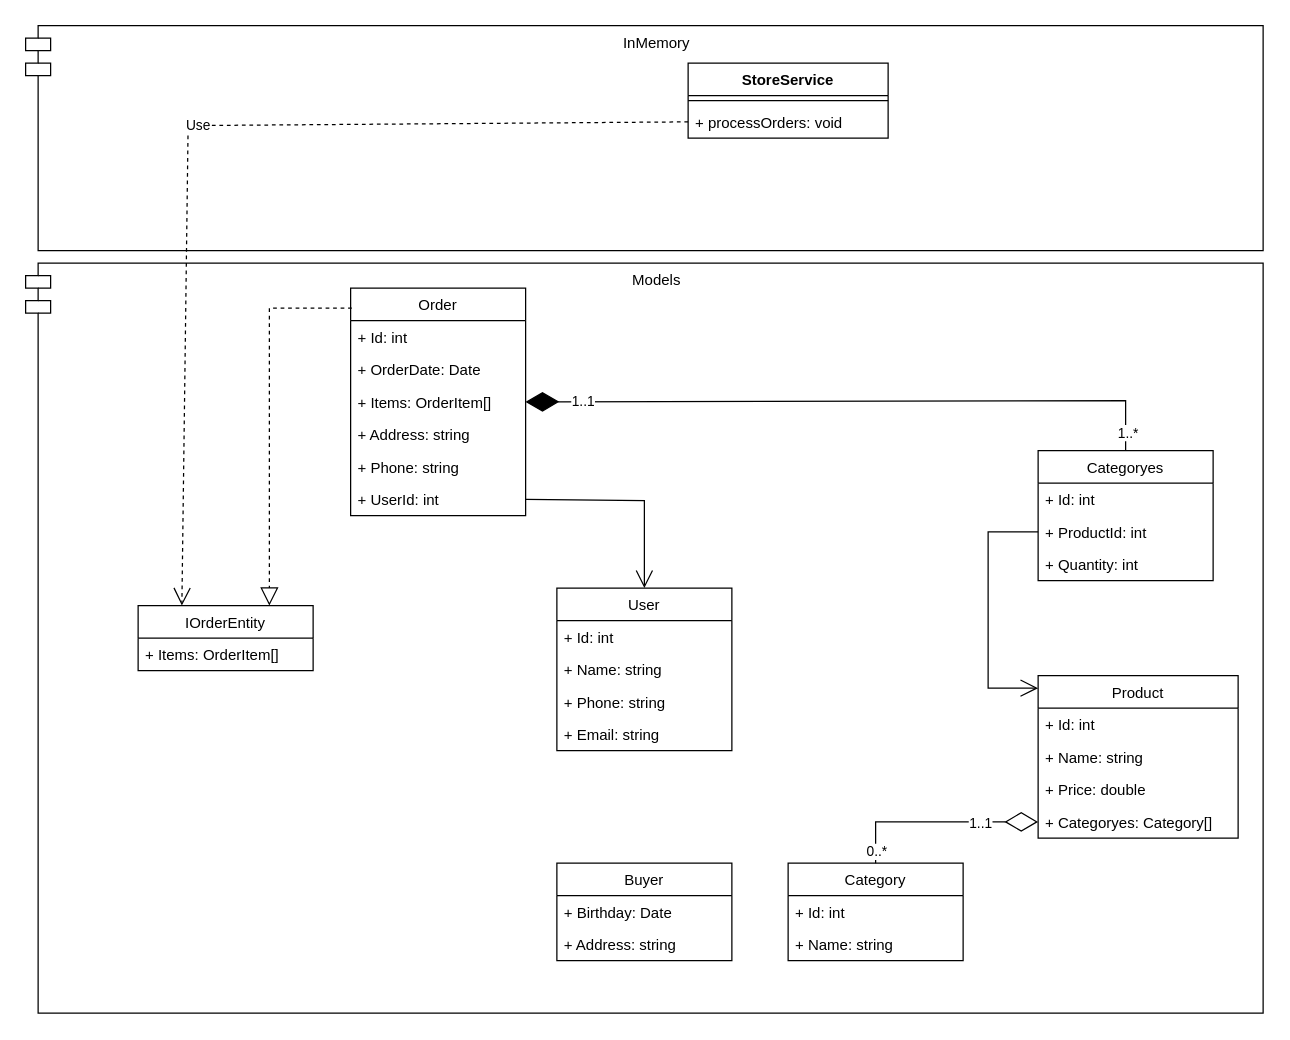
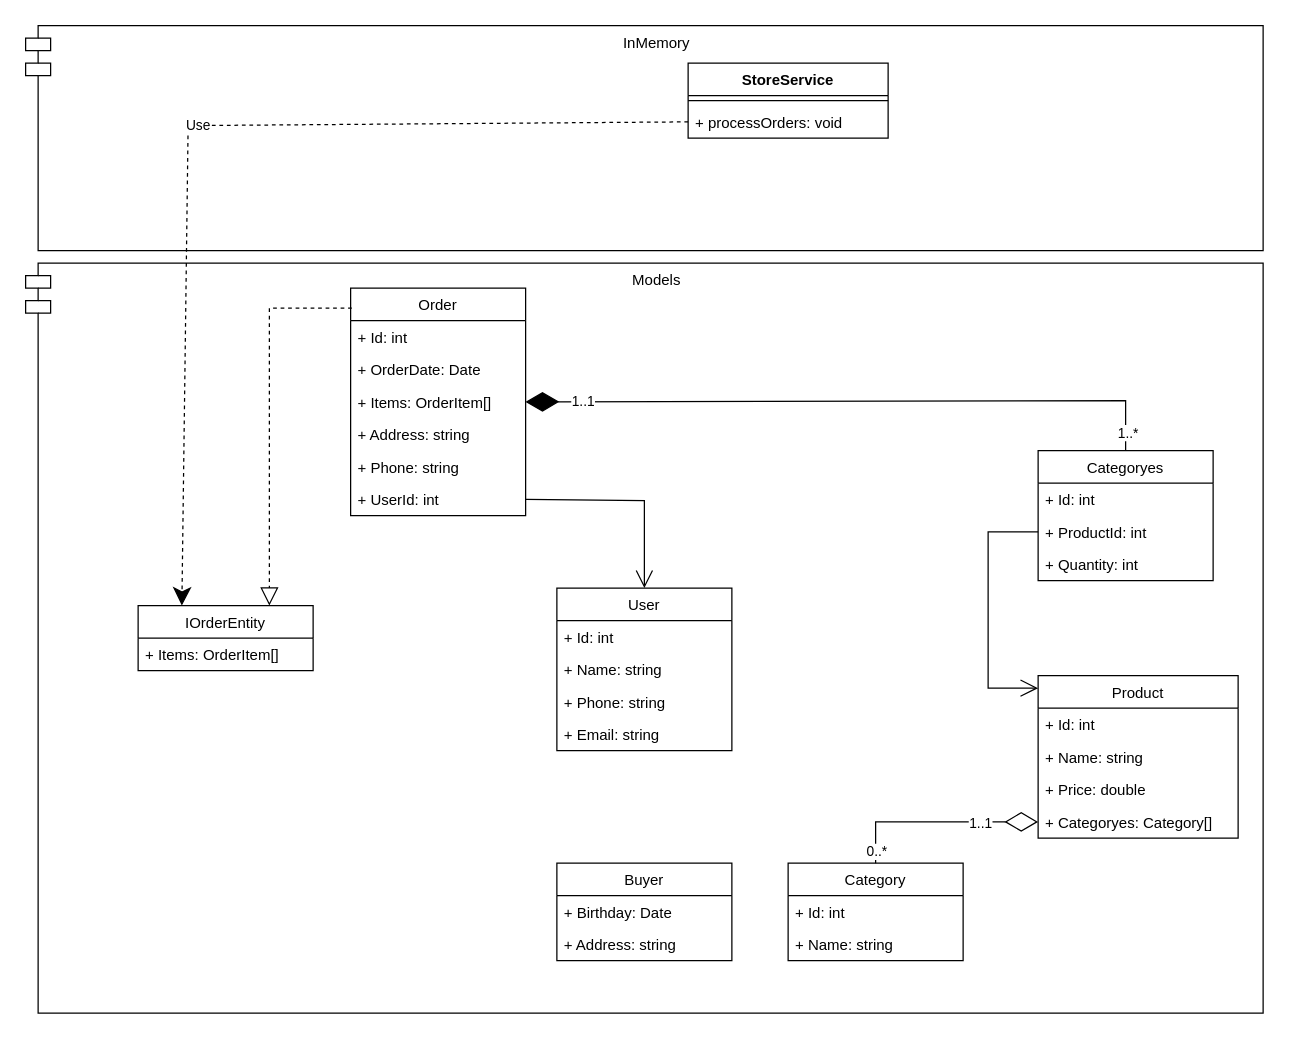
  <mxCell id="0" />
  <mxCell id="1" parent="0" />
  <mxCell id="2" value="Models" style="shape=module;align=left;spacingLeft=20;align=center;verticalAlign=top;" vertex="1" parent="1"><mxGeometry x="20" y="210" width="990" height="600" as="geometry" /></mxCell>
  <mxCell id="3" value="InMemory" style="shape=module;align=left;spacingLeft=20;align=center;verticalAlign=top;" vertex="1" parent="1"><mxGeometry x="20" y="20" width="990" height="180" as="geometry" /></mxCell>
  <mxCell id="4" value="Product" style="swimlane;fontStyle=0;childLayout=stackLayout;horizontal=1;startSize=26;fillColor=none;horizontalStack=0;resizeParent=1;resizeParentMax=0;resizeLast=0;collapsible=1;marginBottom=0;" vertex="1" parent="1"><mxGeometry x="830" y="540" width="160" height="130" as="geometry" /></mxCell>
  <mxCell id="5" value="+ Id: int" style="text;strokeColor=none;fillColor=none;align=left;verticalAlign=top;spacingLeft=4;spacingRight=4;overflow=hidden;rotatable=0;points=[[0,0.5],[1,0.5]];portConstraint=eastwest;" vertex="1" parent="4"><mxGeometry y="26" width="160" height="26" as="geometry" /></mxCell>
  <mxCell id="6" value="+ Name: string" style="text;strokeColor=none;fillColor=none;align=left;verticalAlign=top;spacingLeft=4;spacingRight=4;overflow=hidden;rotatable=0;points=[[0,0.5],[1,0.5]];portConstraint=eastwest;" vertex="1" parent="4"><mxGeometry y="52" width="160" height="26" as="geometry" /></mxCell>
  <mxCell id="7" value="+ Price: double" style="text;strokeColor=none;fillColor=none;align=left;verticalAlign=top;spacingLeft=4;spacingRight=4;overflow=hidden;rotatable=0;points=[[0,0.5],[1,0.5]];portConstraint=eastwest;" vertex="1" parent="4"><mxGeometry y="78" width="160" height="26" as="geometry" /></mxCell>
  <mxCell id="8" value="+ Categoryes: Category[]" style="text;strokeColor=none;fillColor=none;align=left;verticalAlign=top;spacingLeft=4;spacingRight=4;overflow=hidden;rotatable=0;points=[[0,0.5],[1,0.5]];portConstraint=eastwest;" vertex="1" parent="4"><mxGeometry y="104" width="160" height="26" as="geometry" /></mxCell>
  <mxCell id="9" value="Category" style="swimlane;fontStyle=0;childLayout=stackLayout;horizontal=1;startSize=26;fillColor=none;horizontalStack=0;resizeParent=1;resizeParentMax=0;resizeLast=0;collapsible=1;marginBottom=0;" vertex="1" parent="1"><mxGeometry x="630" y="690" width="140" height="78" as="geometry" /></mxCell>
  <mxCell id="10" value="+ Id: int" style="text;strokeColor=none;fillColor=none;align=left;verticalAlign=top;spacingLeft=4;spacingRight=4;overflow=hidden;rotatable=0;points=[[0,0.5],[1,0.5]];portConstraint=eastwest;" vertex="1" parent="9"><mxGeometry y="26" width="140" height="26" as="geometry" /></mxCell>
  <mxCell id="11" value="+ Name: string" style="text;strokeColor=none;fillColor=none;align=left;verticalAlign=top;spacingLeft=4;spacingRight=4;overflow=hidden;rotatable=0;points=[[0,0.5],[1,0.5]];portConstraint=eastwest;" vertex="1" parent="9"><mxGeometry y="52" width="140" height="26" as="geometry" /></mxCell>
  <mxCell id="12" value="User" style="swimlane;fontStyle=0;childLayout=stackLayout;horizontal=1;startSize=26;fillColor=none;horizontalStack=0;resizeParent=1;resizeParentMax=0;resizeLast=0;collapsible=1;marginBottom=0;" vertex="1" parent="1"><mxGeometry x="445" y="470" width="140" height="130" as="geometry" /></mxCell>
  <mxCell id="13" value="+ Id: int" style="text;strokeColor=none;fillColor=none;align=left;verticalAlign=top;spacingLeft=4;spacingRight=4;overflow=hidden;rotatable=0;points=[[0,0.5],[1,0.5]];portConstraint=eastwest;" vertex="1" parent="12"><mxGeometry y="26" width="140" height="26" as="geometry" /></mxCell>
  <mxCell id="14" value="+ Name: string" style="text;strokeColor=none;fillColor=none;align=left;verticalAlign=top;spacingLeft=4;spacingRight=4;overflow=hidden;rotatable=0;points=[[0,0.5],[1,0.5]];portConstraint=eastwest;" vertex="1" parent="12"><mxGeometry y="52" width="140" height="26" as="geometry" /></mxCell>
  <mxCell id="15" value="+ Phone: string" style="text;strokeColor=none;fillColor=none;align=left;verticalAlign=top;spacingLeft=4;spacingRight=4;overflow=hidden;rotatable=0;points=[[0,0.5],[1,0.5]];portConstraint=eastwest;" vertex="1" parent="12"><mxGeometry y="78" width="140" height="26" as="geometry" /></mxCell>
  <mxCell id="16" value="+ Email: string" style="text;strokeColor=none;fillColor=none;align=left;verticalAlign=top;spacingLeft=4;spacingRight=4;overflow=hidden;rotatable=0;points=[[0,0.5],[1,0.5]];portConstraint=eastwest;" vertex="1" parent="12"><mxGeometry y="104" width="140" height="26" as="geometry" /></mxCell>
  <mxCell id="17" value="Buyer" style="swimlane;fontStyle=0;childLayout=stackLayout;horizontal=1;startSize=26;fillColor=none;horizontalStack=0;resizeParent=1;resizeParentMax=0;resizeLast=0;collapsible=1;marginBottom=0;" vertex="1" parent="1"><mxGeometry x="445" y="690" width="140" height="78" as="geometry" /></mxCell>
  <mxCell id="18" value="+ Birthday: Date" style="text;strokeColor=none;fillColor=none;align=left;verticalAlign=top;spacingLeft=4;spacingRight=4;overflow=hidden;rotatable=0;points=[[0,0.5],[1,0.5]];portConstraint=eastwest;" vertex="1" parent="17"><mxGeometry y="26" width="140" height="26" as="geometry" /></mxCell>
  <mxCell id="19" value="+ Address: string" style="text;strokeColor=none;fillColor=none;align=left;verticalAlign=top;spacingLeft=4;spacingRight=4;overflow=hidden;rotatable=0;points=[[0,0.5],[1,0.5]];portConstraint=eastwest;" vertex="1" parent="17"><mxGeometry y="52" width="140" height="26" as="geometry" /></mxCell>
  <mxCell id="20" value="Categoryes" style="swimlane;fontStyle=0;childLayout=stackLayout;horizontal=1;startSize=26;fillColor=none;horizontalStack=0;resizeParent=1;resizeParentMax=0;resizeLast=0;collapsible=1;marginBottom=0;" vertex="1" parent="1"><mxGeometry x="830" y="360" width="140" height="104" as="geometry" /></mxCell>
  <mxCell id="21" value="+ Id: int" style="text;strokeColor=none;fillColor=none;align=left;verticalAlign=top;spacingLeft=4;spacingRight=4;overflow=hidden;rotatable=0;points=[[0,0.5],[1,0.5]];portConstraint=eastwest;" vertex="1" parent="20"><mxGeometry y="26" width="140" height="26" as="geometry" /></mxCell>
  <mxCell id="22" value="+ ProductId: int" style="text;strokeColor=none;fillColor=none;align=left;verticalAlign=top;spacingLeft=4;spacingRight=4;overflow=hidden;rotatable=0;points=[[0,0.5],[1,0.5]];portConstraint=eastwest;" vertex="1" parent="20"><mxGeometry y="52" width="140" height="26" as="geometry" /></mxCell>
  <mxCell id="23" value="+ Quantity: int" style="text;strokeColor=none;fillColor=none;align=left;verticalAlign=top;spacingLeft=4;spacingRight=4;overflow=hidden;rotatable=0;points=[[0,0.5],[1,0.5]];portConstraint=eastwest;" vertex="1" parent="20"><mxGeometry y="78" width="140" height="26" as="geometry" /></mxCell>
  <mxCell id="24" value="" style="endArrow=open;endFill=1;endSize=12;html=1;rounded=0;exitX=0;exitY=0.5;exitDx=0;exitDy=0;" edge="1" parent="1" source="22"><mxGeometry width="160" relative="1" as="geometry"><mxPoint x="660" y="480" as="sourcePoint" /><mxPoint x="830" y="550" as="targetPoint" /><Array as="points"><mxPoint x="790" y="425" /><mxPoint x="790" y="550" /></Array></mxGeometry></mxCell>
  <mxCell id="25" value="" style="endArrow=diamondThin;endFill=0;endSize=24;html=1;rounded=0;entryX=0;entryY=0.5;entryDx=0;entryDy=0;exitX=0.5;exitY=0;exitDx=0;exitDy=0;" edge="1" parent="1" source="9" target="8"><mxGeometry width="160" relative="1" as="geometry"><mxPoint x="630" y="650" as="sourcePoint" /><mxPoint x="790" y="650" as="targetPoint" /><Array as="points"><mxPoint x="700" y="657" /></Array></mxGeometry></mxCell>
  <mxCell id="26" value="1..1" style="edgeLabel;html=1;align=center;verticalAlign=middle;resizable=0;points=[];" vertex="1" connectable="0" parent="25"><mxGeometry x="0.423" relative="1" as="geometry"><mxPoint as="offset" /></mxGeometry></mxCell>
  <mxCell id="27" value="0..*" style="edgeLabel;html=1;align=center;verticalAlign=middle;resizable=0;points=[];" vertex="1" connectable="0" parent="25"><mxGeometry x="-0.883" relative="1" as="geometry"><mxPoint as="offset" /></mxGeometry></mxCell>
  <mxCell id="28" value="Order" style="swimlane;fontStyle=0;childLayout=stackLayout;horizontal=1;startSize=26;fillColor=none;horizontalStack=0;resizeParent=1;resizeParentMax=0;resizeLast=0;collapsible=1;marginBottom=0;" vertex="1" parent="1"><mxGeometry x="280" y="230" width="140" height="182" as="geometry" /></mxCell>
  <mxCell id="29" value="+ Id: int" style="text;strokeColor=none;fillColor=none;align=left;verticalAlign=top;spacingLeft=4;spacingRight=4;overflow=hidden;rotatable=0;points=[[0,0.5],[1,0.5]];portConstraint=eastwest;" vertex="1" parent="28"><mxGeometry y="26" width="140" height="26" as="geometry" /></mxCell>
  <mxCell id="30" value="+ OrderDate: Date" style="text;strokeColor=none;fillColor=none;align=left;verticalAlign=top;spacingLeft=4;spacingRight=4;overflow=hidden;rotatable=0;points=[[0,0.5],[1,0.5]];portConstraint=eastwest;" vertex="1" parent="28"><mxGeometry y="52" width="140" height="26" as="geometry" /></mxCell>
  <mxCell id="31" value="+ Items: OrderItem[]" style="text;strokeColor=none;fillColor=none;align=left;verticalAlign=top;spacingLeft=4;spacingRight=4;overflow=hidden;rotatable=0;points=[[0,0.5],[1,0.5]];portConstraint=eastwest;" vertex="1" parent="28"><mxGeometry y="78" width="140" height="26" as="geometry" /></mxCell>
  <mxCell id="32" value="+ Address: string" style="text;strokeColor=none;fillColor=none;align=left;verticalAlign=top;spacingLeft=4;spacingRight=4;overflow=hidden;rotatable=0;points=[[0,0.5],[1,0.5]];portConstraint=eastwest;" vertex="1" parent="28"><mxGeometry y="104" width="140" height="26" as="geometry" /></mxCell>
  <mxCell id="33" value="+ Phone: string" style="text;strokeColor=none;fillColor=none;align=left;verticalAlign=top;spacingLeft=4;spacingRight=4;overflow=hidden;rotatable=0;points=[[0,0.5],[1,0.5]];portConstraint=eastwest;" vertex="1" parent="28"><mxGeometry y="130" width="140" height="26" as="geometry" /></mxCell>
  <mxCell id="34" value="+ UserId: int" style="text;strokeColor=none;fillColor=none;align=left;verticalAlign=top;spacingLeft=4;spacingRight=4;overflow=hidden;rotatable=0;points=[[0,0.5],[1,0.5]];portConstraint=eastwest;" vertex="1" parent="28"><mxGeometry y="156" width="140" height="26" as="geometry" /></mxCell>
  <mxCell id="35" value="" style="endArrow=open;endFill=1;endSize=12;html=1;rounded=0;exitX=1;exitY=0.5;exitDx=0;exitDy=0;entryX=0.5;entryY=0;entryDx=0;entryDy=0;" edge="1" parent="1" source="34" target="12"><mxGeometry width="160" relative="1" as="geometry"><mxPoint x="490" y="410" as="sourcePoint" /><mxPoint x="650" y="410" as="targetPoint" /><Array as="points"><mxPoint x="515" y="400" /></Array></mxGeometry></mxCell>
  <mxCell id="36" value="" style="endArrow=diamondThin;endFill=1;endSize=24;html=1;rounded=0;entryX=1;entryY=0.5;entryDx=0;entryDy=0;exitX=0.5;exitY=0;exitDx=0;exitDy=0;" edge="1" parent="1" source="20" target="31"><mxGeometry width="160" relative="1" as="geometry"><mxPoint x="750" y="280" as="sourcePoint" /><mxPoint x="910" y="280" as="targetPoint" /><Array as="points"><mxPoint x="900" y="320" /></Array></mxGeometry></mxCell>
  <mxCell id="37" value="1..1" style="edgeLabel;html=1;align=center;verticalAlign=middle;resizable=0;points=[];" vertex="1" connectable="0" parent="36"><mxGeometry x="0.828" relative="1" as="geometry"><mxPoint as="offset" /></mxGeometry></mxCell>
  <mxCell id="38" value="1..*" style="edgeLabel;html=1;align=center;verticalAlign=middle;resizable=0;points=[];" vertex="1" connectable="0" parent="36"><mxGeometry x="-0.942" y="-1" relative="1" as="geometry"><mxPoint as="offset" /></mxGeometry></mxCell>
  <mxCell id="39" value="StoreService" style="swimlane;fontStyle=1;align=center;verticalAlign=top;childLayout=stackLayout;horizontal=1;startSize=26;horizontalStack=0;resizeParent=1;resizeParentMax=0;resizeLast=0;collapsible=1;marginBottom=0;" vertex="1" parent="1"><mxGeometry x="550" y="50" width="160" height="60" as="geometry" /></mxCell>
  <mxCell id="40" value="" style="line;strokeWidth=1;fillColor=none;align=left;verticalAlign=middle;spacingTop=-1;spacingLeft=3;spacingRight=3;rotatable=0;labelPosition=right;points=[];portConstraint=eastwest;" vertex="1" parent="39"><mxGeometry y="26" width="160" height="8" as="geometry" /></mxCell>
  <mxCell id="41" value="+ processOrders: void" style="text;strokeColor=none;fillColor=none;align=left;verticalAlign=top;spacingLeft=4;spacingRight=4;overflow=hidden;rotatable=0;points=[[0,0.5],[1,0.5]];portConstraint=eastwest;" vertex="1" parent="39"><mxGeometry y="34" width="160" height="26" as="geometry" /></mxCell>
  <mxCell id="42" value="IOrderEntity" style="swimlane;fontStyle=0;childLayout=stackLayout;horizontal=1;startSize=26;fillColor=none;horizontalStack=0;resizeParent=1;resizeParentMax=0;resizeLast=0;collapsible=1;marginBottom=0;" vertex="1" parent="1"><mxGeometry x="110" y="484" width="140" height="52" as="geometry" /></mxCell>
  <mxCell id="43" value="+ Items: OrderItem[]" style="text;strokeColor=none;fillColor=none;align=left;verticalAlign=top;spacingLeft=4;spacingRight=4;overflow=hidden;rotatable=0;points=[[0,0.5],[1,0.5]];portConstraint=eastwest;" vertex="1" parent="42"><mxGeometry y="26" width="140" height="26" as="geometry" /></mxCell>
  <mxCell id="44" value="" style="endArrow=block;dashed=1;endFill=0;endSize=12;html=1;rounded=0;exitX=0.007;exitY=0.088;exitDx=0;exitDy=0;exitPerimeter=0;entryX=0.75;entryY=0;entryDx=0;entryDy=0;" edge="1" parent="1" source="28" target="42"><mxGeometry width="160" relative="1" as="geometry"><mxPoint x="220" y="450" as="sourcePoint" /><mxPoint x="380" y="450" as="targetPoint" /><Array as="points"><mxPoint x="215" y="246" /></Array></mxGeometry></mxCell>
- <mxCell id="45" value="Use" style="endArrow=open;endSize=12;dashed=1;html=1;rounded=0;exitX=0;exitY=0.5;exitDx=0;exitDy=0;entryX=0.25;entryY=0;entryDx=0;entryDy=0;" edge="1" parent="1" source="41" target="42"><mxGeometry width="160" relative="1" as="geometry"><mxPoint x="200" y="620" as="sourcePoint" /><mxPoint x="360" y="620" as="targetPoint" /><Array as="points"><mxPoint x="150" y="100" /></Array></mxGeometry></mxCell>
+ <mxCell id="45" value="Use" style="endArrow=classic;endSize=12;dashed=1;html=1;rounded=0;exitX=0;exitY=0.5;exitDx=0;exitDy=0;entryX=0.25;entryY=0;entryDx=0;entryDy=0;" edge="1" parent="1" source="41" target="42"><mxGeometry width="160" relative="1" as="geometry"><mxPoint x="200" y="620" as="sourcePoint" /><mxPoint x="360" y="620" as="targetPoint" /><Array as="points"><mxPoint x="150" y="100" /></Array></mxGeometry></mxCell>
